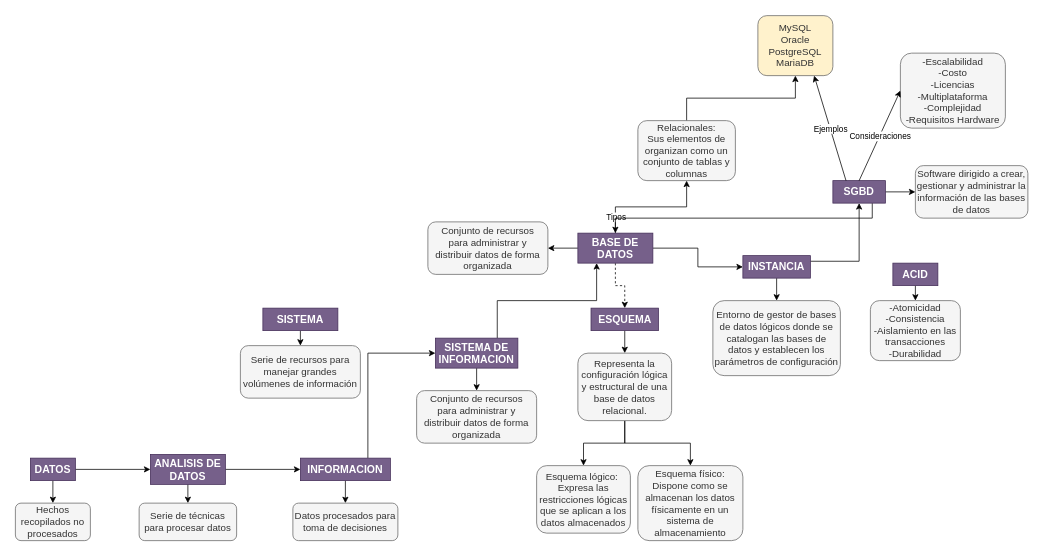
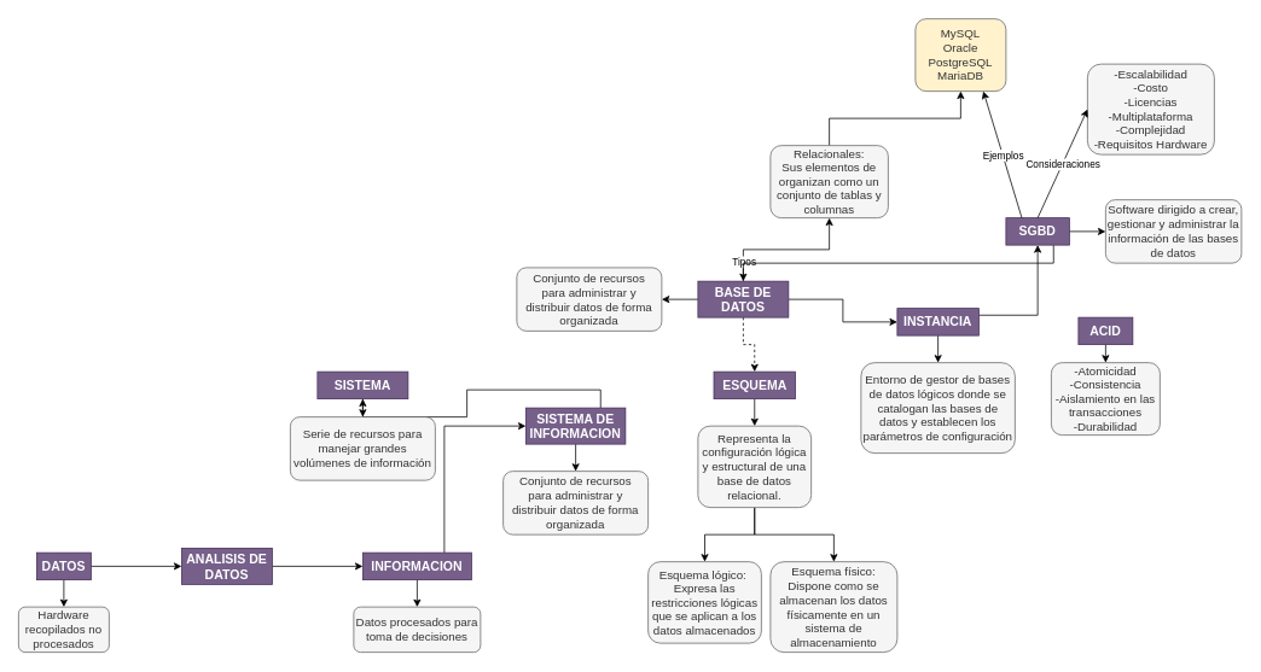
  <mxCell id="0" />
  <mxCell id="1" parent="0" />
  <mxCell id="2" style="edgeStyle=orthogonalEdgeStyle;rounded=0;orthogonalLoop=1;jettySize=auto;html=1;exitX=1;exitY=0.5;exitDx=0;exitDy=0;entryX=0;entryY=0.5;entryDx=0;entryDy=0;" edge="1" parent="1" source="4" target="7"><mxGeometry relative="1" as="geometry" /></mxCell>
  <mxCell id="3" style="edgeStyle=orthogonalEdgeStyle;rounded=0;orthogonalLoop=1;jettySize=auto;html=1;exitX=0.5;exitY=1;exitDx=0;exitDy=0;entryX=0.5;entryY=0;entryDx=0;entryDy=0;" edge="1" parent="1" source="4" target="32"><mxGeometry relative="1" as="geometry" /></mxCell>
  <mxCell id="4" value="DATOS" style="rounded=0;whiteSpace=wrap;html=1;fillColor=#76608a;fontColor=#ffffff;strokeColor=#432D57;fontStyle=1;fontSize=14;" vertex="1" parent="1"><mxGeometry x="40" y="610" width="60" height="30" as="geometry" /></mxCell>
  <mxCell id="5" style="edgeStyle=orthogonalEdgeStyle;rounded=0;orthogonalLoop=1;jettySize=auto;html=1;exitX=1;exitY=0.5;exitDx=0;exitDy=0;entryX=0;entryY=0.5;entryDx=0;entryDy=0;" edge="1" parent="1" source="7" target="10"><mxGeometry relative="1" as="geometry" /></mxCell>
- <mxCell id="6" style="edgeStyle=orthogonalEdgeStyle;rounded=0;orthogonalLoop=1;jettySize=auto;html=1;exitX=0.5;exitY=1;exitDx=0;exitDy=0;entryX=0.5;entryY=0;entryDx=0;entryDy=0;" edge="1" parent="1" source="7" target="33"><mxGeometry relative="1" as="geometry" /></mxCell>
  <mxCell id="7" value="ANALISIS DE DATOS" style="rounded=0;whiteSpace=wrap;html=1;fillColor=#76608a;fontColor=#ffffff;strokeColor=#432D57;fontStyle=1;fontSize=14;" vertex="1" parent="1"><mxGeometry x="200" y="605" width="100" height="40" as="geometry" /></mxCell>
  <mxCell id="8" style="edgeStyle=orthogonalEdgeStyle;rounded=0;orthogonalLoop=1;jettySize=auto;html=1;exitX=0.75;exitY=0;exitDx=0;exitDy=0;entryX=0;entryY=0.5;entryDx=0;entryDy=0;" edge="1" parent="1" source="10" target="15"><mxGeometry relative="1" as="geometry" /></mxCell>
  <mxCell id="9" style="edgeStyle=orthogonalEdgeStyle;rounded=0;orthogonalLoop=1;jettySize=auto;html=1;exitX=0.5;exitY=1;exitDx=0;exitDy=0;entryX=0.5;entryY=0;entryDx=0;entryDy=0;" edge="1" parent="1" source="10" target="34"><mxGeometry relative="1" as="geometry" /></mxCell>
  <mxCell id="10" value="INFORMACION" style="rounded=0;whiteSpace=wrap;html=1;fillColor=#76608a;fontColor=#ffffff;strokeColor=#432D57;fontStyle=1;fontSize=14;" vertex="1" parent="1"><mxGeometry x="400" y="610" width="120" height="30" as="geometry" /></mxCell>
  <mxCell id="11" style="edgeStyle=orthogonalEdgeStyle;rounded=0;orthogonalLoop=1;jettySize=auto;html=1;exitX=0.5;exitY=1;exitDx=0;exitDy=0;entryX=0.5;entryY=0;entryDx=0;entryDy=0;" edge="1" parent="1" source="12" target="35"><mxGeometry relative="1" as="geometry" /></mxCell>
  <mxCell id="12" value="SISTEMA" style="rounded=0;whiteSpace=wrap;html=1;fillColor=#76608a;fontColor=#ffffff;strokeColor=#432D57;fontStyle=1;fontSize=14;" vertex="1" parent="1"><mxGeometry x="350" y="410" width="100" height="30" as="geometry" /></mxCell>
  <mxCell id="13" style="edgeStyle=orthogonalEdgeStyle;rounded=0;orthogonalLoop=1;jettySize=auto;html=1;exitX=0.5;exitY=1;exitDx=0;exitDy=0;entryX=0.5;entryY=0;entryDx=0;entryDy=0;" edge="1" parent="1" source="15" target="36"><mxGeometry relative="1" as="geometry" /></mxCell>
- <mxCell id="14" style="edgeStyle=orthogonalEdgeStyle;rounded=0;orthogonalLoop=1;jettySize=auto;html=1;exitX=0.75;exitY=0;exitDx=0;exitDy=0;entryX=0.25;entryY=1;entryDx=0;entryDy=0;" edge="1" parent="1" source="15" target="21"><mxGeometry relative="1" as="geometry" /></mxCell>
+ <mxCell id="14" style="edgeStyle=orthogonalEdgeStyle;rounded=0;orthogonalLoop=1;jettySize=auto;html=1;exitX=0.75;exitY=0;exitDx=0;exitDy=0;" edge="1" parent="1" source="15" target="12"><mxGeometry relative="1" as="geometry" /></mxCell>
  <mxCell id="15" value="SISTEMA DE INFORMACION" style="rounded=0;whiteSpace=wrap;html=1;fillColor=#76608a;fontColor=#ffffff;strokeColor=#432D57;fontStyle=1;fontSize=14;" vertex="1" parent="1"><mxGeometry x="580" y="450" width="110" height="40" as="geometry" /></mxCell>
  <mxCell id="16" style="edgeStyle=orthogonalEdgeStyle;rounded=0;orthogonalLoop=1;jettySize=auto;html=1;exitX=0;exitY=0.5;exitDx=0;exitDy=0;entryX=1;entryY=0.5;entryDx=0;entryDy=0;" edge="1" parent="1" source="21" target="37"><mxGeometry relative="1" as="geometry" /></mxCell>
  <mxCell id="17" style="edgeStyle=orthogonalEdgeStyle;rounded=0;orthogonalLoop=1;jettySize=auto;html=1;exitX=0.5;exitY=1;exitDx=0;exitDy=0;entryX=0.5;entryY=0;entryDx=0;entryDy=0;dashed=1;" edge="1" parent="1" source="21" target="23"><mxGeometry relative="1" as="geometry" /></mxCell>
  <mxCell id="18" style="edgeStyle=orthogonalEdgeStyle;rounded=0;orthogonalLoop=1;jettySize=auto;html=1;exitX=1;exitY=0.5;exitDx=0;exitDy=0;entryX=0;entryY=0.5;entryDx=0;entryDy=0;" edge="1" parent="1" source="21" target="29"><mxGeometry relative="1" as="geometry" /></mxCell>
  <mxCell id="19" style="edgeStyle=orthogonalEdgeStyle;rounded=0;orthogonalLoop=1;jettySize=auto;html=1;exitX=0.5;exitY=0;exitDx=0;exitDy=0;entryX=0.5;entryY=1;entryDx=0;entryDy=0;" edge="1" parent="1" source="21" target="45"><mxGeometry relative="1" as="geometry" /></mxCell>
  <mxCell id="20" value="Tipos" style="edgeLabel;html=1;align=center;verticalAlign=middle;resizable=0;points=[];" vertex="1" connectable="0" parent="19"><mxGeometry x="-0.729" relative="1" as="geometry"><mxPoint as="offset" /></mxGeometry></mxCell>
  <mxCell id="21" value="BASE DE DATOS" style="rounded=0;whiteSpace=wrap;html=1;fillColor=#76608a;fontColor=#ffffff;strokeColor=#432D57;fontStyle=1;fontSize=14;" vertex="1" parent="1"><mxGeometry x="770" y="310" width="100" height="40" as="geometry" /></mxCell>
  <mxCell id="22" style="edgeStyle=orthogonalEdgeStyle;rounded=0;orthogonalLoop=1;jettySize=auto;html=1;exitX=0.5;exitY=1;exitDx=0;exitDy=0;entryX=0.5;entryY=0;entryDx=0;entryDy=0;" edge="1" parent="1" source="23" target="42"><mxGeometry relative="1" as="geometry" /></mxCell>
  <mxCell id="23" value="ESQUEMA" style="rounded=0;whiteSpace=wrap;html=1;fillColor=#76608a;fontColor=#ffffff;strokeColor=#432D57;fontStyle=1;fontSize=14;" vertex="1" parent="1"><mxGeometry x="787.5" y="410" width="90" height="30" as="geometry" /></mxCell>
  <mxCell id="24" style="edgeStyle=orthogonalEdgeStyle;rounded=0;orthogonalLoop=1;jettySize=auto;html=1;exitX=0.75;exitY=1;exitDx=0;exitDy=0;" edge="1" parent="1" source="26" target="21"><mxGeometry relative="1" as="geometry" /></mxCell>
  <mxCell id="25" style="edgeStyle=orthogonalEdgeStyle;rounded=0;orthogonalLoop=1;jettySize=auto;html=1;exitX=1;exitY=0.5;exitDx=0;exitDy=0;entryX=0;entryY=0.5;entryDx=0;entryDy=0;" edge="1" parent="1" source="26" target="46"><mxGeometry relative="1" as="geometry" /></mxCell>
  <mxCell id="26" value="SGBD" style="rounded=0;whiteSpace=wrap;html=1;fillColor=#76608a;fontColor=#ffffff;strokeColor=#432D57;fontStyle=1;fontSize=14;" vertex="1" parent="1"><mxGeometry x="1110" y="240" width="70" height="30" as="geometry" /></mxCell>
  <mxCell id="27" style="edgeStyle=orthogonalEdgeStyle;rounded=0;orthogonalLoop=1;jettySize=auto;html=1;exitX=0.5;exitY=1;exitDx=0;exitDy=0;entryX=0.5;entryY=0;entryDx=0;entryDy=0;" edge="1" parent="1" source="29" target="43"><mxGeometry relative="1" as="geometry" /></mxCell>
  <mxCell id="28" style="edgeStyle=orthogonalEdgeStyle;rounded=0;orthogonalLoop=1;jettySize=auto;html=1;exitX=1;exitY=0.25;exitDx=0;exitDy=0;entryX=0.5;entryY=1;entryDx=0;entryDy=0;" edge="1" parent="1" source="29" target="26"><mxGeometry relative="1" as="geometry" /></mxCell>
  <mxCell id="29" value="INSTANCIA" style="rounded=0;whiteSpace=wrap;html=1;fillColor=#76608a;fontColor=#ffffff;strokeColor=#432D57;fontStyle=1;fontSize=14;" vertex="1" parent="1"><mxGeometry x="990" y="340" width="90" height="30" as="geometry" /></mxCell>
  <mxCell id="30" style="edgeStyle=orthogonalEdgeStyle;rounded=0;orthogonalLoop=1;jettySize=auto;html=1;exitX=0.5;exitY=1;exitDx=0;exitDy=0;entryX=0.5;entryY=0;entryDx=0;entryDy=0;" edge="1" parent="1" source="31" target="47"><mxGeometry relative="1" as="geometry" /></mxCell>
  <mxCell id="31" value="ACID" style="rounded=0;whiteSpace=wrap;html=1;fillColor=#76608a;fontColor=#ffffff;strokeColor=#432D57;fontStyle=1;fontSize=14;" vertex="1" parent="1"><mxGeometry x="1190" y="350" width="60" height="30" as="geometry" /></mxCell>
- <mxCell id="32" value="&lt;div style=&quot;font-size: 13px;&quot;&gt;Hechos&lt;/div&gt;&lt;div style=&quot;font-size: 13px;&quot;&gt;recopilados no&lt;/div&gt;&lt;div style=&quot;font-size: 13px;&quot;&gt;procesados&lt;/div&gt;" style="rounded=1;whiteSpace=wrap;html=1;fillColor=#f5f5f5;strokeColor=#666666;fontColor=#333333;fontSize=13;" vertex="1" parent="1"><mxGeometry x="20" y="670" width="100" height="50" as="geometry" /></mxCell>
- <mxCell id="33" value="&lt;div style=&quot;font-size: 13px;&quot;&gt;Serie de técnicas para procesar datos&lt;/div&gt;" style="rounded=1;whiteSpace=wrap;html=1;fillColor=#f5f5f5;strokeColor=#666666;fontColor=#333333;fontSize=13;" vertex="1" parent="1"><mxGeometry x="185" y="670" width="130" height="50" as="geometry" /></mxCell>
+ <mxCell id="32" value="&lt;div style=&quot;font-size: 13px;&quot;&gt;Hardware&lt;/div&gt;&lt;div style=&quot;font-size: 13px;&quot;&gt;recopilados no&lt;/div&gt;&lt;div style=&quot;font-size: 13px;&quot;&gt;procesados&lt;/div&gt;" style="rounded=1;whiteSpace=wrap;html=1;fillColor=#f5f5f5;strokeColor=#666666;fontColor=#333333;fontSize=13;" vertex="1" parent="1"><mxGeometry x="20" y="670" width="100" height="50" as="geometry" /></mxCell>
  <mxCell id="34" value="&lt;div style=&quot;font-size: 13px;&quot;&gt;Datos procesados para toma de decisiones&lt;/div&gt;" style="rounded=1;whiteSpace=wrap;html=1;fillColor=#f5f5f5;strokeColor=#666666;fontColor=#333333;fontSize=13;" vertex="1" parent="1"><mxGeometry x="390" y="670" width="140" height="50" as="geometry" /></mxCell>
  <mxCell id="35" value="&lt;div style=&quot;font-size: 13px;&quot;&gt;&lt;div&gt;Serie de recursos para&lt;/div&gt;&lt;div&gt;manejar grandes&lt;/div&gt;&lt;div&gt;volúmenes de información&lt;/div&gt;&lt;/div&gt;" style="rounded=1;whiteSpace=wrap;html=1;fillColor=#f5f5f5;strokeColor=#666666;fontColor=#333333;fontSize=13;" vertex="1" parent="1"><mxGeometry x="320" y="460" width="160" height="70" as="geometry" /></mxCell>
  <mxCell id="36" value="&lt;div style=&quot;&quot;&gt;&lt;div style=&quot;&quot;&gt;Conjunto de recursos&lt;/div&gt;&lt;div style=&quot;&quot;&gt;para administrar y&lt;/div&gt;&lt;div style=&quot;&quot;&gt;distribuir datos de forma&lt;/div&gt;&lt;div style=&quot;&quot;&gt;organizada&lt;/div&gt;&lt;/div&gt;" style="rounded=1;whiteSpace=wrap;html=1;fillColor=#f5f5f5;strokeColor=#666666;fontColor=#333333;fontSize=13;" vertex="1" parent="1"><mxGeometry x="555" y="520" width="160" height="70" as="geometry" /></mxCell>
  <mxCell id="37" value="&lt;div style=&quot;&quot;&gt;&lt;div style=&quot;&quot;&gt;Conjunto de recursos&lt;/div&gt;&lt;div style=&quot;&quot;&gt;para administrar y&lt;/div&gt;&lt;div style=&quot;&quot;&gt;distribuir datos de forma&lt;/div&gt;&lt;div style=&quot;&quot;&gt;organizada&lt;/div&gt;&lt;/div&gt;" style="rounded=1;whiteSpace=wrap;html=1;fillColor=#f5f5f5;strokeColor=#666666;fontColor=#333333;fontSize=13;" vertex="1" parent="1"><mxGeometry x="570" y="295" width="160" height="70" as="geometry" /></mxCell>
  <mxCell id="38" value="&lt;div style=&quot;&quot;&gt;&lt;div style=&quot;&quot;&gt;Esquema lógico:&amp;nbsp;&lt;/div&gt;&lt;div style=&quot;&quot;&gt;Expresa las restricciones lógicas que se aplican a los datos almacenados&lt;/div&gt;&lt;/div&gt;" style="rounded=1;whiteSpace=wrap;html=1;fillColor=#f5f5f5;strokeColor=#666666;fontColor=#333333;fontSize=13;" vertex="1" parent="1"><mxGeometry x="715" y="620" width="125" height="90" as="geometry" /></mxCell>
  <mxCell id="39" value="&lt;div style=&quot;&quot;&gt;&lt;div style=&quot;&quot;&gt;Esquema físico:&lt;br&gt;&lt;/div&gt;&lt;div style=&quot;&quot;&gt;Dispone como se almacenan los datos físicamente en un sistema de almacenamiento&lt;/div&gt;&lt;/div&gt;" style="rounded=1;whiteSpace=wrap;html=1;fillColor=#f5f5f5;strokeColor=#666666;fontColor=#333333;fontSize=13;" vertex="1" parent="1"><mxGeometry x="850" y="620" width="140" height="100" as="geometry" /></mxCell>
  <mxCell id="40" style="edgeStyle=orthogonalEdgeStyle;rounded=0;orthogonalLoop=1;jettySize=auto;html=1;exitX=0.5;exitY=1;exitDx=0;exitDy=0;entryX=0.5;entryY=0;entryDx=0;entryDy=0;" edge="1" parent="1" source="42" target="38"><mxGeometry relative="1" as="geometry" /></mxCell>
  <mxCell id="41" style="edgeStyle=orthogonalEdgeStyle;rounded=0;orthogonalLoop=1;jettySize=auto;html=1;exitX=0.5;exitY=1;exitDx=0;exitDy=0;entryX=0.5;entryY=0;entryDx=0;entryDy=0;" edge="1" parent="1" source="42" target="39"><mxGeometry relative="1" as="geometry" /></mxCell>
  <mxCell id="42" value="&lt;div style=&quot;&quot;&gt;&lt;div style=&quot;&quot;&gt;Representa la configuración lógica y estructural de una base de datos relacional.&lt;/div&gt;&lt;/div&gt;" style="rounded=1;whiteSpace=wrap;html=1;fillColor=#f5f5f5;strokeColor=#666666;fontColor=#333333;fontSize=13;" vertex="1" parent="1"><mxGeometry x="770" y="470" width="125" height="90" as="geometry" /></mxCell>
  <mxCell id="43" value="&lt;div style=&quot;&quot;&gt;&lt;div style=&quot;&quot;&gt;Entorno de gestor de bases de datos lógicos donde se catalogan las bases de datos y establecen los parámetros de configuración&lt;/div&gt;&lt;/div&gt;" style="rounded=1;whiteSpace=wrap;html=1;fillColor=#f5f5f5;strokeColor=#666666;fontColor=#333333;fontSize=13;" vertex="1" parent="1"><mxGeometry x="950" y="400" width="170" height="100" as="geometry" /></mxCell>
  <mxCell id="44" style="edgeStyle=orthogonalEdgeStyle;rounded=0;orthogonalLoop=1;jettySize=auto;html=1;exitX=0.5;exitY=0;exitDx=0;exitDy=0;" edge="1" parent="1" source="45" target="51"><mxGeometry relative="1" as="geometry" /></mxCell>
  <mxCell id="45" value="&lt;div style=&quot;&quot;&gt;&lt;div style=&quot;&quot;&gt;Relacionales:&lt;/div&gt;&lt;div style=&quot;&quot;&gt;&lt;div&gt;Sus elementos de&lt;/div&gt;&lt;div&gt;organizan como un&lt;/div&gt;&lt;div&gt;conjunto de tablas y&lt;/div&gt;&lt;div&gt;columnas&lt;/div&gt;&lt;/div&gt;&lt;/div&gt;" style="rounded=1;whiteSpace=wrap;html=1;fillColor=#f5f5f5;strokeColor=#666666;fontColor=#333333;fontSize=13;" vertex="1" parent="1"><mxGeometry x="850" y="160" width="130" height="80" as="geometry" /></mxCell>
  <mxCell id="46" value="&lt;div style=&quot;&quot;&gt;&lt;div style=&quot;&quot;&gt;Software dirigido a crear, gestionar y administrar la información de las bases de datos&lt;br&gt;&lt;/div&gt;&lt;/div&gt;" style="rounded=1;whiteSpace=wrap;html=1;fillColor=#f5f5f5;strokeColor=#666666;fontColor=#333333;fontSize=13;" vertex="1" parent="1"><mxGeometry x="1220" y="220" width="150" height="70" as="geometry" /></mxCell>
  <mxCell id="47" value="&lt;div style=&quot;&quot;&gt;&lt;div style=&quot;&quot;&gt;&lt;div&gt;-Atomicidad&lt;/div&gt;&lt;div&gt;-Consistencia&lt;/div&gt;&lt;div&gt;-Aislamiento en las&lt;/div&gt;&lt;div&gt;transacciones&lt;/div&gt;&lt;div&gt;-Durabilidad&lt;/div&gt;&lt;/div&gt;&lt;/div&gt;" style="rounded=1;whiteSpace=wrap;html=1;fillColor=#f5f5f5;strokeColor=#666666;fontColor=#333333;fontSize=13;" vertex="1" parent="1"><mxGeometry x="1160" y="400" width="120" height="80" as="geometry" /></mxCell>
  <mxCell id="48" value="&lt;div style=&quot;&quot;&gt;&lt;div style=&quot;&quot;&gt;-Escalabilidad&lt;/div&gt;&lt;div style=&quot;&quot;&gt;-Costo&lt;/div&gt;&lt;div style=&quot;&quot;&gt;-Licencias&lt;/div&gt;&lt;div style=&quot;&quot;&gt;-Multiplataforma&lt;/div&gt;&lt;div style=&quot;&quot;&gt;-Complejidad&lt;/div&gt;&lt;div style=&quot;&quot;&gt;-Requisitos Hardware&lt;/div&gt;&lt;/div&gt;" style="rounded=1;whiteSpace=wrap;html=1;fillColor=#f5f5f5;strokeColor=#666666;fontColor=#333333;fontSize=13;" vertex="1" parent="1"><mxGeometry x="1200" y="70" width="140" height="100" as="geometry" /></mxCell>
  <mxCell id="49" value="" style="endArrow=classic;html=1;rounded=0;exitX=0.5;exitY=0;exitDx=0;exitDy=0;entryX=0;entryY=0.5;entryDx=0;entryDy=0;" edge="1" parent="1" source="26" target="48"><mxGeometry relative="1" as="geometry"><mxPoint x="1080" y="170" as="sourcePoint" /><mxPoint x="1180" y="170" as="targetPoint" /></mxGeometry></mxCell>
  <mxCell id="50" value="Consideraciones" style="edgeLabel;resizable=0;html=1;align=center;verticalAlign=middle;" connectable="0" vertex="1" parent="49"><mxGeometry relative="1" as="geometry" /></mxCell>
  <mxCell id="51" value="&lt;div style=&quot;&quot;&gt;&lt;div style=&quot;&quot;&gt;MySQL&lt;/div&gt;&lt;div style=&quot;&quot;&gt;Oracle&lt;/div&gt;&lt;div style=&quot;&quot;&gt;PostgreSQL&lt;/div&gt;&lt;div style=&quot;&quot;&gt;MariaDB&lt;/div&gt;&lt;/div&gt;" style="rounded=1;whiteSpace=wrap;html=1;fillColor=#fff2cc;strokeColor=#666666;fontColor=#333333;fontSize=13;" vertex="1" parent="1"><mxGeometry x="1010" y="20" width="100" height="80" as="geometry" /></mxCell>
  <mxCell id="52" value="" style="endArrow=classic;html=1;rounded=0;exitX=0.25;exitY=0;exitDx=0;exitDy=0;entryX=0.75;entryY=1;entryDx=0;entryDy=0;" edge="1" parent="1" source="26" target="51"><mxGeometry relative="1" as="geometry"><mxPoint x="1155" y="250" as="sourcePoint" /><mxPoint x="1210" y="130" as="targetPoint" /></mxGeometry></mxCell>
  <mxCell id="53" value="Ejemplos" style="edgeLabel;resizable=0;html=1;align=center;verticalAlign=middle;" connectable="0" vertex="1" parent="52"><mxGeometry relative="1" as="geometry" /></mxCell>
